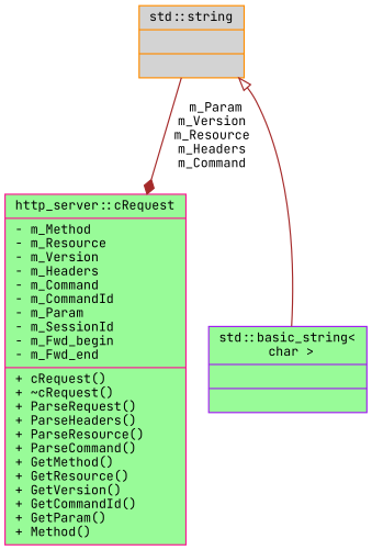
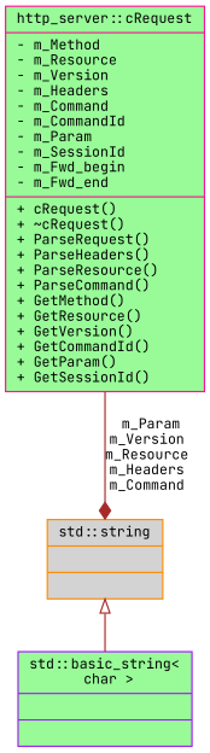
  digraph {
    fontname="JetBrains Mono"
    node [fillcolor=palegreen fontname="JetBrains Mono" fontsize=10 shape=record style=filled]
    edge [color=brown fontname="JetBrains Mono" fontsize=10 labelfontname=Helvetica labelfontsize=10 style=solid]
-   n1 [color=deeppink fontcolor=black height=0.2 label="{http_server::cRequest\n|- m_Method\l- m_Resource\l- m_Version\l- m_Headers\l- m_Command\l- m_CommandId\l- m_Param\l- m_SessionId\l- m_Fwd_begin\l- m_Fwd_end\l|+ cRequest()\l+ ~cRequest()\l+ ParseRequest()\l+ ParseHeaders()\l+ ParseResource()\l+ ParseCommand()\l+ GetMethod()\l+ GetResource()\l+ GetVersion()\l+ GetCommandId()\l+ GetParam()\l+ Method()\l}" width=0.4]
+   n1 [color=deeppink fontcolor=black height=0.2 label="{http_server::cRequest\n|- m_Method\l- m_Resource\l- m_Version\l- m_Headers\l- m_Command\l- m_CommandId\l- m_Param\l- m_SessionId\l- m_Fwd_begin\l- m_Fwd_end\l|+ cRequest()\l+ ~cRequest()\l+ ParseRequest()\l+ ParseHeaders()\l+ ParseResource()\l+ ParseCommand()\l+ GetMethod()\l+ GetResource()\l+ GetVersion()\l+ GetCommandId()\l+ GetParam()\l+ GetSessionId()\l}" width=0.4]
    n2 [color=darkorange fillcolor=lightgrey height=0.2 label="{std::string\n||}" width=0.4]
    n3 [color=purple height=0.2 label="{std::basic_string\<\l char \>\n||}" width=0.4]
-   n2 -> n1 [arrowhead=diamond label=" m_Param\nm_Version\nm_Resource\nm_Headers\nm_Command"]
+   n1 -> n2 [arrowhead=diamond label=" m_Param\nm_Version\nm_Resource\nm_Headers\nm_Command"]
    n2 -> n3 [arrowtail=onormal dir=back]
  }
